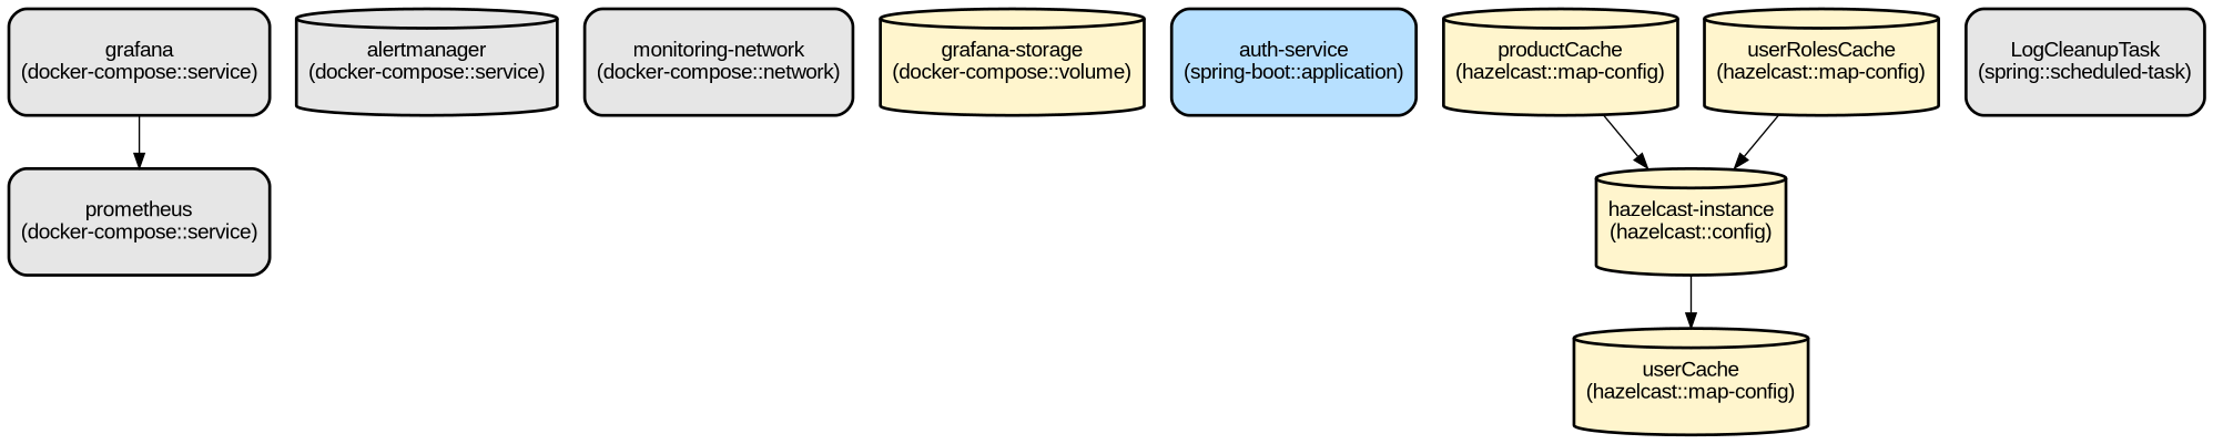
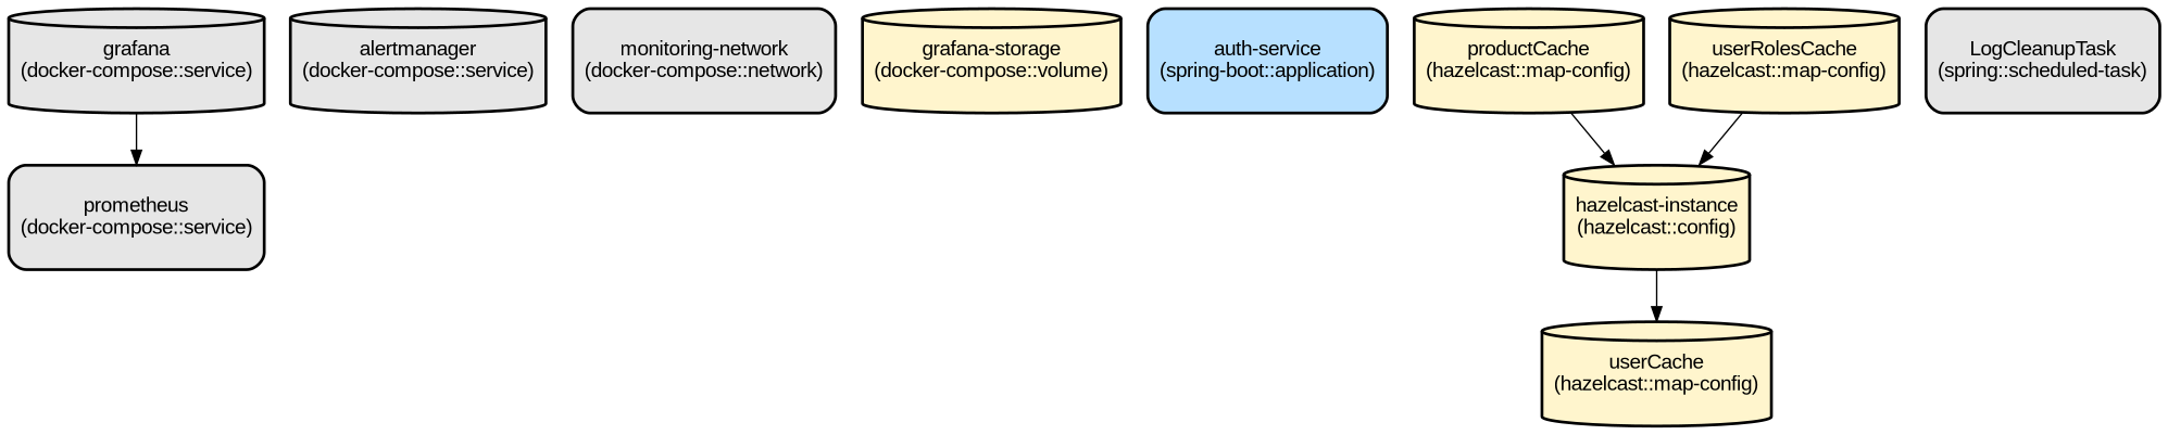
  digraph {
    node [color=black fillcolor="#E6E6E6" fontname=Arial shape=cylinder style="filled,bold,rounded"]
    n1 [height=1 label="prometheus\n(docker-compose::service)" shape=rectangle]
    n2 [height=1 label="alertmanager\n(docker-compose::service)"]
-   n3 [height=1 label="grafana\n(docker-compose::service)" shape=rectangle]
+   n3 [height=1 label="grafana\n(docker-compose::service)"]
    n4 [height=1 label="monitoring-network\n(docker-compose::network)" shape=rectangle]
    n5 [fillcolor="#FFF5CD" height=1 label="grafana-storage\n(docker-compose::volume)"]
    n6 [fillcolor="#B7E0FF" height=1 label="auth-service\n(spring-boot::application)" shape=rectangle]
    n7 [fillcolor="#FFF5CD" height=1 label="hazelcast-instance\n(hazelcast::config)"]
    n8 [fillcolor="#FFF5CD" height=1 label="userCache\n(hazelcast::map-config)"]
    n9 [fillcolor="#FFF5CD" height=1 label="productCache\n(hazelcast::map-config)"]
    n10 [fillcolor="#FFF5CD" height=1 label="userRolesCache\n(hazelcast::map-config)"]
    n11 [height=1 label="LogCleanupTask\n(spring::scheduled-task)" shape=rectangle]
    n3 -> n1
    n7 -> n8
    n9 -> n7
    n10 -> n7
  }
